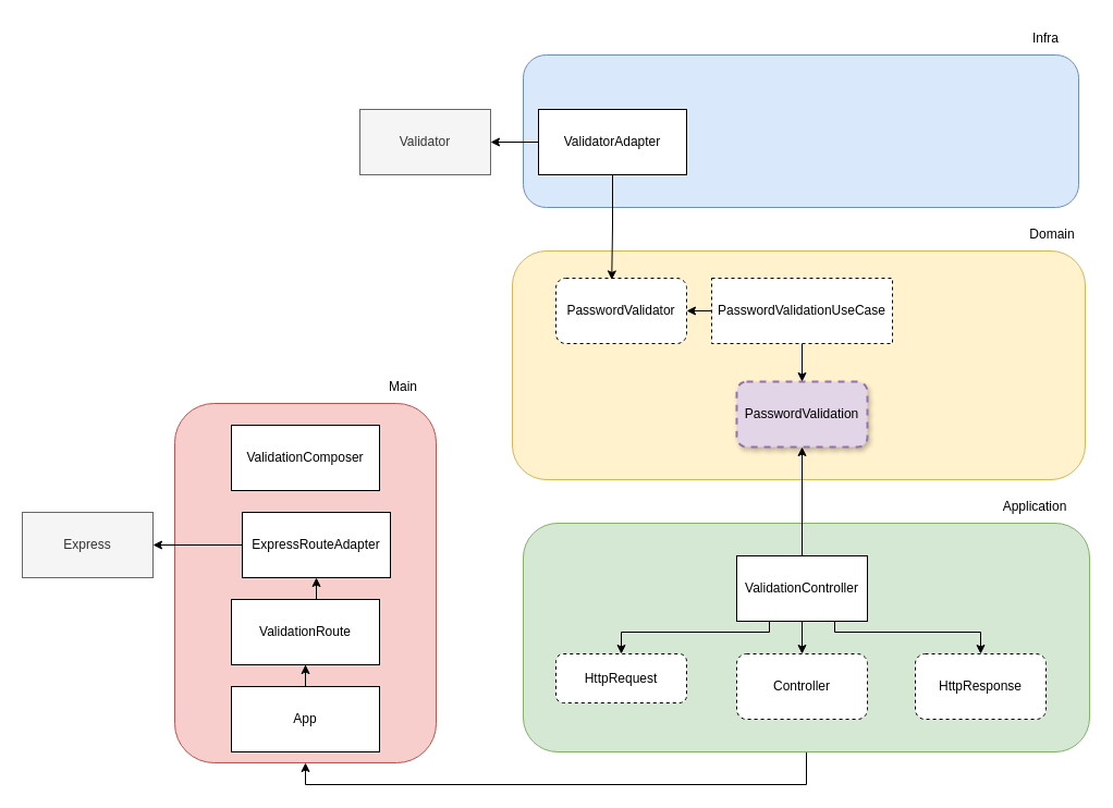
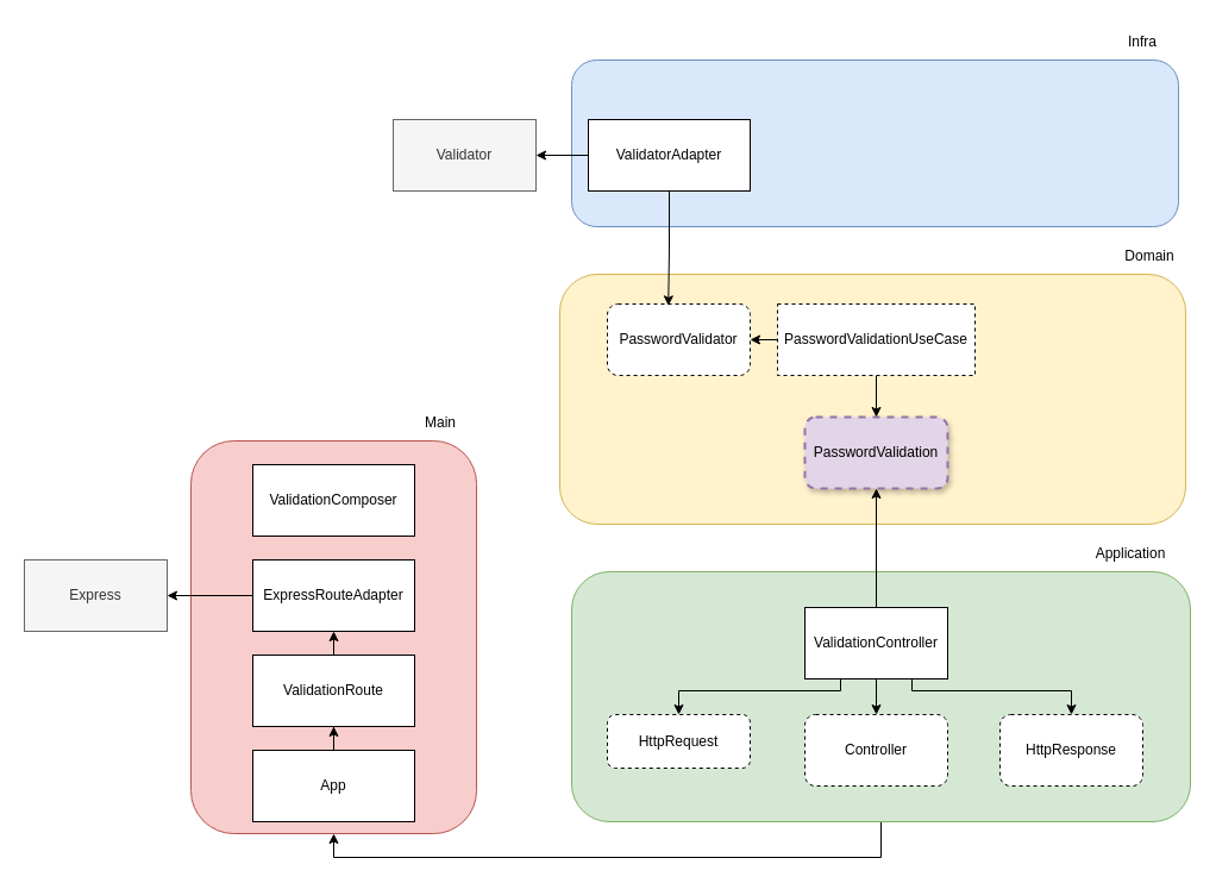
  <mxCell id="0" />
  <mxCell id="1" parent="0" />
  <mxCell id="2" value="" style="rounded=1;whiteSpace=wrap;html=1;fillColor=#dae8fc;strokeColor=#6c8ebf;" vertex="1" parent="1"><mxGeometry x="480" y="50" width="510" height="140" as="geometry" /></mxCell>
  <mxCell id="3" value="Infra" style="text;html=1;strokeColor=none;fillColor=none;align=center;verticalAlign=middle;whiteSpace=wrap;rounded=0;" vertex="1" parent="1"><mxGeometry x="930" y="20" width="60" height="30" as="geometry" /></mxCell>
  <mxCell id="4" style="edgeStyle=orthogonalEdgeStyle;rounded=0;orthogonalLoop=1;jettySize=auto;html=1;exitX=0.5;exitY=1;exitDx=0;exitDy=0;entryX=0.5;entryY=1;entryDx=0;entryDy=0;" edge="1" parent="1" source="5" target="27"><mxGeometry relative="1" as="geometry"><Array as="points"><mxPoint x="740" y="720" /><mxPoint y="720" x="280" /></Array></mxGeometry></mxCell>
  <mxCell id="5" value="" style="rounded=1;whiteSpace=wrap;html=1;fillColor=#d5e8d4;strokeColor=#82b366;" vertex="1" parent="1"><mxGeometry x="480" y="480" width="520" height="210" as="geometry" /></mxCell>
  <mxCell id="6" style="edgeStyle=orthogonalEdgeStyle;rounded=0;orthogonalLoop=1;jettySize=auto;html=1;exitX=0.5;exitY=1;exitDx=0;exitDy=0;" edge="1" parent="1" source="9" target="12"><mxGeometry relative="1" as="geometry" /></mxCell>
  <mxCell id="7" style="edgeStyle=orthogonalEdgeStyle;rounded=0;orthogonalLoop=1;jettySize=auto;html=1;exitX=0.75;exitY=1;exitDx=0;exitDy=0;entryX=0.5;entryY=0;entryDx=0;entryDy=0;" edge="1" parent="1" source="9" target="16"><mxGeometry relative="1" as="geometry"><Array as="points"><mxPoint x="766" y="580" /><mxPoint x="900" y="580" /></Array></mxGeometry></mxCell>
  <mxCell id="8" style="edgeStyle=orthogonalEdgeStyle;rounded=0;orthogonalLoop=1;jettySize=auto;html=1;exitX=0.25;exitY=1;exitDx=0;exitDy=0;" edge="1" parent="1" source="9" target="15"><mxGeometry relative="1" as="geometry"><Array as="points"><mxPoint x="706" y="580" /><mxPoint x="570" y="580" /></Array></mxGeometry></mxCell>
  <mxCell id="9" value="ValidationController" style="rounded=0;whiteSpace=wrap;html=1;" vertex="1" parent="1"><mxGeometry x="676" y="510" width="120" height="60" as="geometry" /></mxCell>
  <mxCell id="10" value="Express" style="rounded=0;whiteSpace=wrap;html=1;fillColor=#f5f5f5;fontColor=#333333;strokeColor=#666666;" vertex="1" parent="1"><mxGeometry x="20" y="470" width="120" height="60" as="geometry" /></mxCell>
  <mxCell id="11" value="Validator" style="rounded=0;whiteSpace=wrap;html=1;fillColor=#f5f5f5;fontColor=#333333;strokeColor=#666666;" vertex="1" parent="1"><mxGeometry x="330" y="100" width="120" height="60" as="geometry" /></mxCell>
  <mxCell id="12" value="Controller" style="rounded=1;whiteSpace=wrap;html=1;dashed=1;" vertex="1" parent="1"><mxGeometry x="676" y="600" width="120" height="60" as="geometry" /></mxCell>
  <mxCell id="13" style="edgeStyle=orthogonalEdgeStyle;rounded=0;orthogonalLoop=1;jettySize=auto;html=1;exitX=0;exitY=0.5;exitDx=0;exitDy=0;entryX=1;entryY=0.5;entryDx=0;entryDy=0;" edge="1" parent="1" source="14" target="11"><mxGeometry relative="1" as="geometry" /></mxCell>
  <mxCell id="14" value="ValidatorAdapter" style="rounded=0;whiteSpace=wrap;html=1;" vertex="1" parent="1"><mxGeometry x="494" y="100" width="136" height="60" as="geometry" /></mxCell>
  <mxCell id="15" value="HttpRequest" style="rounded=1;whiteSpace=wrap;html=1;dashed=1;" vertex="1" parent="1"><mxGeometry x="510" y="600" width="120" height="45" as="geometry" /></mxCell>
  <mxCell id="16" value="HttpResponse" style="rounded=1;whiteSpace=wrap;html=1;dashed=1;" vertex="1" parent="1"><mxGeometry x="840" y="600" width="120" height="60" as="geometry" /></mxCell>
  <mxCell id="17" value="Application" style="text;html=1;strokeColor=none;fillColor=none;align=center;verticalAlign=middle;whiteSpace=wrap;rounded=0;" vertex="1" parent="1"><mxGeometry x="920" y="450" width="60" height="30" as="geometry" /></mxCell>
  <mxCell id="18" value="" style="rounded=1;whiteSpace=wrap;html=1;fillColor=#fff2cc;strokeColor=#d6b656;" vertex="1" parent="1"><mxGeometry x="470" y="230" width="526" height="210" as="geometry" /></mxCell>
  <mxCell id="19" value="Domain" style="text;html=1;strokeColor=none;fillColor=none;align=center;verticalAlign=middle;whiteSpace=wrap;rounded=0;" vertex="1" parent="1"><mxGeometry x="936" y="200" width="60" height="30" as="geometry" /></mxCell>
  <mxCell id="20" value="PasswordValidation" style="rounded=1;whiteSpace=wrap;html=1;dashed=1;shadow=1;strokeWidth=2;perimeterSpacing=0;glass=0;fillColor=#e1d5e7;strokeColor=#9673a6;" vertex="1" parent="1"><mxGeometry x="676" y="350" width="120" height="60" as="geometry" /></mxCell>
  <mxCell id="21" style="edgeStyle=orthogonalEdgeStyle;rounded=0;orthogonalLoop=1;jettySize=auto;html=1;entryX=0.5;entryY=0;entryDx=0;entryDy=0;" edge="1" parent="1" source="23" target="20"><mxGeometry relative="1" as="geometry" /></mxCell>
  <mxCell id="22" style="edgeStyle=orthogonalEdgeStyle;rounded=0;orthogonalLoop=1;jettySize=auto;html=1;exitX=0;exitY=0.5;exitDx=0;exitDy=0;entryX=1;entryY=0.5;entryDx=0;entryDy=0;" edge="1" parent="1" source="23" target="24"><mxGeometry relative="1" as="geometry" /></mxCell>
  <mxCell id="23" value="PasswordValidationUseCase" style="rounded=0;whiteSpace=wrap;html=1;dashed=1;" vertex="1" parent="1"><mxGeometry x="653" y="255" width="166" height="60" as="geometry" /></mxCell>
  <mxCell id="24" value="PasswordValidator" style="rounded=1;whiteSpace=wrap;html=1;dashed=1;" vertex="1" parent="1"><mxGeometry x="510" y="255" width="120" height="60" as="geometry" /></mxCell>
  <mxCell id="25" style="edgeStyle=orthogonalEdgeStyle;rounded=0;orthogonalLoop=1;jettySize=auto;html=1;exitX=0.5;exitY=1;exitDx=0;exitDy=0;entryX=0.427;entryY=0.023;entryDx=0;entryDy=0;entryPerimeter=0;" edge="1" parent="1" source="14" target="24"><mxGeometry relative="1" as="geometry" /></mxCell>
  <mxCell id="26" style="edgeStyle=orthogonalEdgeStyle;rounded=0;orthogonalLoop=1;jettySize=auto;html=1;" edge="1" parent="1" source="9" target="20"><mxGeometry relative="1" as="geometry" /></mxCell>
  <mxCell id="27" value="" style="rounded=1;whiteSpace=wrap;html=1;fillColor=#f8cecc;strokeColor=#b85450;" vertex="1" parent="1"><mxGeometry x="160" y="370" width="240" height="330" as="geometry" /></mxCell>
  <mxCell id="28" value="Main" style="text;html=1;strokeColor=none;fillColor=none;align=center;verticalAlign=middle;whiteSpace=wrap;rounded=0;" vertex="1" parent="1"><mxGeometry x="340" y="340" width="60" height="30" as="geometry" /></mxCell>
  <mxCell id="29" style="edgeStyle=orthogonalEdgeStyle;rounded=0;orthogonalLoop=1;jettySize=auto;html=1;exitX=0.5;exitY=0;exitDx=0;exitDy=0;entryX=0.5;entryY=1;entryDx=0;entryDy=0;" edge="1" parent="1" source="30" target="34"><mxGeometry relative="1" as="geometry" /></mxCell>
  <mxCell id="30" value="ValidationRoute" style="rounded=0;whiteSpace=wrap;html=1;" vertex="1" parent="1"><mxGeometry x="212" y="550" width="136" height="60" as="geometry" /></mxCell>
  <mxCell id="31" value="" style="edgeStyle=orthogonalEdgeStyle;rounded=0;orthogonalLoop=1;jettySize=auto;html=1;" edge="1" parent="1" source="32" target="30"><mxGeometry relative="1" as="geometry" /></mxCell>
  <mxCell id="32" value="App" style="rounded=0;whiteSpace=wrap;html=1;" vertex="1" parent="1"><mxGeometry x="212" y="630" width="136" height="60" as="geometry" /></mxCell>
  <mxCell id="33" style="edgeStyle=orthogonalEdgeStyle;rounded=0;orthogonalLoop=1;jettySize=auto;html=1;exitX=0;exitY=0.5;exitDx=0;exitDy=0;entryX=1;entryY=0.5;entryDx=0;entryDy=0;" edge="1" parent="1" source="34" target="10"><mxGeometry relative="1" as="geometry" /></mxCell>
- <mxCell id="34" value="ExpressRouteAdapter" style="rounded=0;whiteSpace=wrap;html=1;" vertex="1" parent="1"><mxGeometry x="222" y="470" width="136" height="60" as="geometry" /></mxCell>
+ <mxCell id="34" value="ExpressRouteAdapter" style="rounded=0;whiteSpace=wrap;html=1;" vertex="1" parent="1"><mxGeometry x="212" y="470" width="136" height="60" as="geometry" /></mxCell>
  <mxCell id="35" value="ValidationComposer" style="rounded=0;whiteSpace=wrap;html=1;" vertex="1" parent="1"><mxGeometry x="212" y="390" width="136" height="60" as="geometry" /></mxCell>
